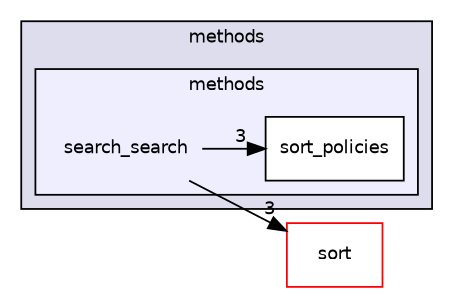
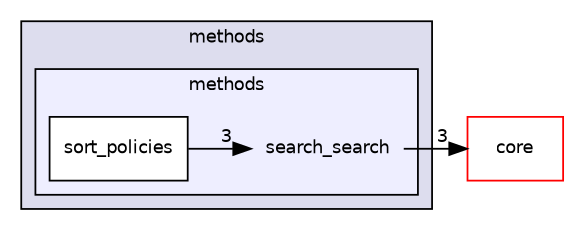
  digraph {
    compound=true
    rankdir=LR
    node [fontname=Helvetica fontsize=10 shape=box fillcolor=white style=filled]
    edge [headlabel=3 labeldistance=1.5 labelfontname=Helvetica labelfontsize=10]
    n1 [label=search_search shape=plaintext fillcolor="" style=""]
    n2 [color=black label=sort_policies]
-   n3 [color=red label=sort]
+   n3 [color=red label=core]
    subgraph cluster_1 {
      bgcolor="#ddddee"
      fontname=Helvetica
      fontsize=10
      label=methods
      pencolor=black
      subgraph cluster_2 {
        bgcolor="#eeeeff"
        fontname=Helvetica
        fontsize=10
        label=methods
        pencolor=black
        n1
        n2
      }
    }
-   n1 -> n2
+   n2 -> n1
    n1 -> n3
  }
